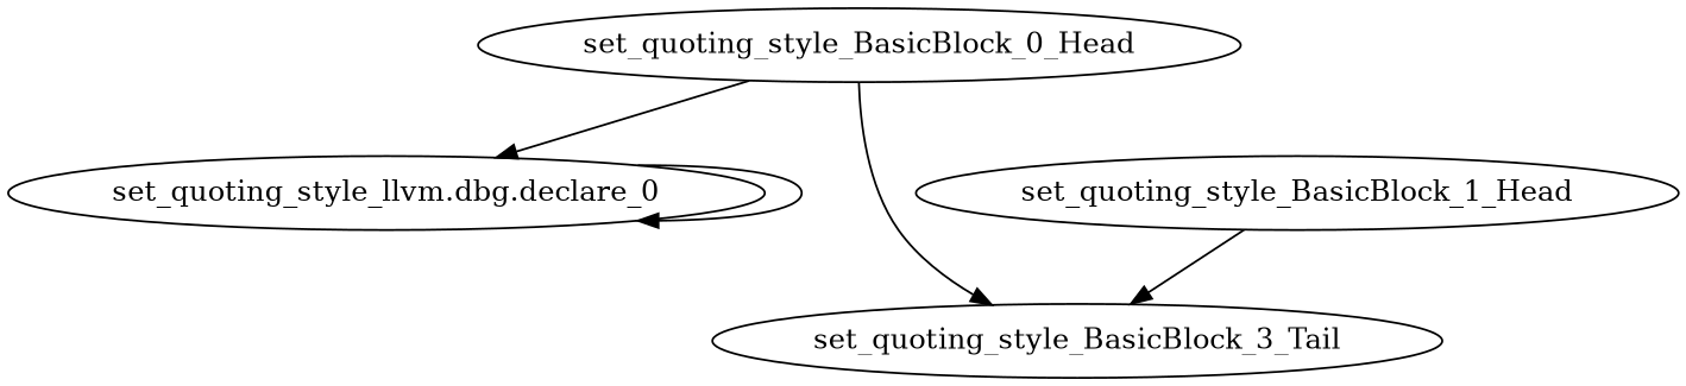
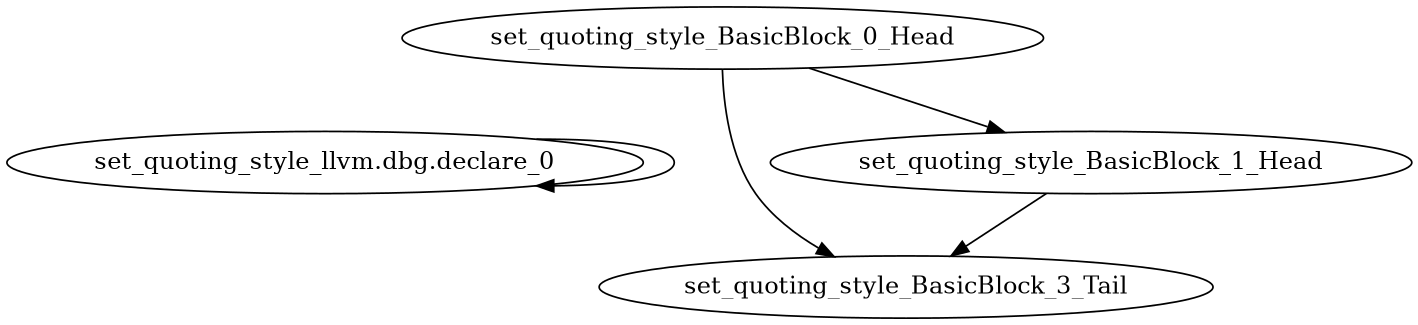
  digraph {
    set_quoting_style_BasicBlock_0_Head
    "set_quoting_style_llvm.dbg.declare_0"
    set_quoting_style_BasicBlock_3_Tail
    set_quoting_style_BasicBlock_1_Head
-   set_quoting_style_BasicBlock_0_Head -> "set_quoting_style_llvm.dbg.declare_0"
+   set_quoting_style_BasicBlock_0_Head -> set_quoting_style_BasicBlock_1_Head
    set_quoting_style_BasicBlock_0_Head -> set_quoting_style_BasicBlock_3_Tail
    "set_quoting_style_llvm.dbg.declare_0" -> "set_quoting_style_llvm.dbg.declare_0"
    set_quoting_style_BasicBlock_1_Head -> set_quoting_style_BasicBlock_3_Tail
  }
